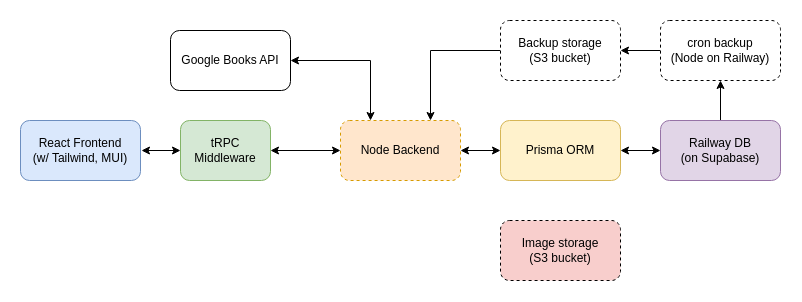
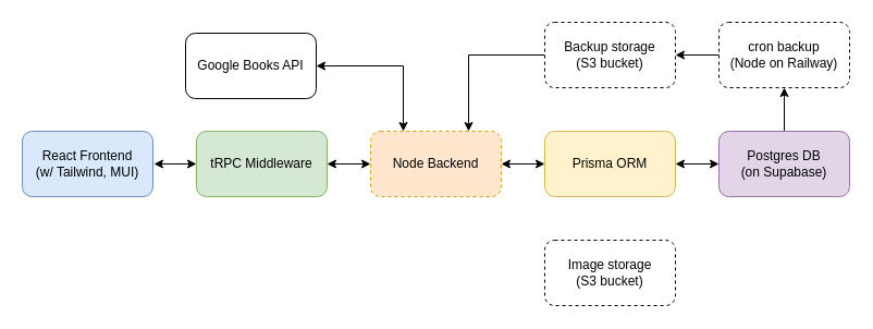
  <mxCell id="0" />
  <mxCell id="1" parent="0" />
  <mxCell id="2" style="edgeStyle=orthogonalEdgeStyle;rounded=0;orthogonalLoop=1;jettySize=auto;html=1;exitX=1;exitY=0.5;exitDx=0;exitDy=0;entryX=0;entryY=0.5;entryDx=0;entryDy=0;startArrow=classic;startFill=1;" edge="1" parent="1" source="3" target="4"><mxGeometry relative="1" as="geometry" /></mxCell>
  <mxCell id="3" value="&lt;div&gt;React Frontend&lt;/div&gt;&lt;div&gt;(w/ Tailwind, MUI)&lt;br&gt;&lt;/div&gt;" style="rounded=1;whiteSpace=wrap;html=1;fillColor=#dae8fc;strokeColor=#6c8ebf;perimeterSpacing=1;" vertex="1" parent="1"><mxGeometry x="20" y="120" width="120" height="60" as="geometry" /></mxCell>
- <mxCell id="4" value="tRPC Middleware" style="rounded=1;whiteSpace=wrap;html=1;fillColor=#d5e8d4;strokeColor=#82b366;glass=0;" vertex="1" parent="1"><mxGeometry x="180" y="120" width="90" height="60" as="geometry" /></mxCell>
+ <mxCell id="4" value="tRPC Middleware" style="rounded=1;whiteSpace=wrap;html=1;fillColor=#d5e8d4;strokeColor=#82b366;glass=0;" vertex="1" parent="1"><mxGeometry x="180" y="120" width="120" height="60" as="geometry" /></mxCell>
  <mxCell id="5" value="" style="edgeStyle=orthogonalEdgeStyle;rounded=0;orthogonalLoop=1;jettySize=auto;html=1;startArrow=classic;startFill=1;" edge="1" parent="1" source="8" target="4"><mxGeometry relative="1" as="geometry" /></mxCell>
  <mxCell id="6" style="edgeStyle=orthogonalEdgeStyle;rounded=0;orthogonalLoop=1;jettySize=auto;html=1;exitX=1;exitY=0.5;exitDx=0;exitDy=0;entryX=0;entryY=0.5;entryDx=0;entryDy=0;startArrow=classic;startFill=1;" edge="1" parent="1" source="8" target="10"><mxGeometry relative="1" as="geometry" /></mxCell>
  <mxCell id="7" style="edgeStyle=orthogonalEdgeStyle;rounded=0;orthogonalLoop=1;jettySize=auto;html=1;exitX=0.25;exitY=0;exitDx=0;exitDy=0;entryX=1;entryY=0.5;entryDx=0;entryDy=0;startArrow=classic;startFill=1;" edge="1" parent="1" source="8" target="18"><mxGeometry relative="1" as="geometry" /></mxCell>
  <mxCell id="8" value="Node Backend" style="rounded=1;whiteSpace=wrap;html=1;fillColor=#ffe6cc;strokeColor=#d79b00;glass=0;dashed=1;" vertex="1" parent="1"><mxGeometry x="340" y="120" width="120" height="60" as="geometry" /></mxCell>
  <mxCell id="9" style="edgeStyle=orthogonalEdgeStyle;rounded=0;orthogonalLoop=1;jettySize=auto;html=1;exitX=1;exitY=0.5;exitDx=0;exitDy=0;entryX=0;entryY=0.5;entryDx=0;entryDy=0;startArrow=classic;startFill=1;" edge="1" parent="1" source="10" target="12"><mxGeometry relative="1" as="geometry" /></mxCell>
  <mxCell id="10" value="Prisma ORM" style="rounded=1;whiteSpace=wrap;html=1;fillColor=#fff2cc;strokeColor=#d6b656;glass=0;" vertex="1" parent="1"><mxGeometry x="500" y="120" width="120" height="60" as="geometry" /></mxCell>
  <mxCell id="11" value="" style="edgeStyle=orthogonalEdgeStyle;rounded=0;orthogonalLoop=1;jettySize=auto;html=1;startArrow=none;startFill=0;" edge="1" parent="1" source="12" target="14"><mxGeometry relative="1" as="geometry" /></mxCell>
- <mxCell id="12" value="&lt;div&gt;Railway DB&lt;/div&gt;&lt;div&gt;(on Supabase)&lt;br&gt;&lt;/div&gt;" style="rounded=1;whiteSpace=wrap;html=1;glass=0;fillColor=#e1d5e7;strokeColor=#9673a6;" vertex="1" parent="1"><mxGeometry x="660" y="120" width="120" height="60" as="geometry" /></mxCell>
+ <mxCell id="12" value="&lt;div&gt;Postgres DB&lt;/div&gt;&lt;div&gt;(on Supabase)&lt;br&gt;&lt;/div&gt;" style="rounded=1;whiteSpace=wrap;html=1;glass=0;fillColor=#e1d5e7;strokeColor=#9673a6;" vertex="1" parent="1"><mxGeometry x="660" y="120" width="120" height="60" as="geometry" /></mxCell>
  <mxCell id="13" style="edgeStyle=orthogonalEdgeStyle;rounded=0;orthogonalLoop=1;jettySize=auto;html=1;exitX=0;exitY=0.5;exitDx=0;exitDy=0;entryX=1;entryY=0.5;entryDx=0;entryDy=0;startArrow=none;startFill=0;" edge="1" parent="1" source="14" target="16"><mxGeometry relative="1" as="geometry" /></mxCell>
  <mxCell id="14" value="&lt;div&gt;cron backup&lt;/div&gt;&lt;div&gt;(Node on Railway)&lt;br&gt;&lt;/div&gt;" style="rounded=1;whiteSpace=wrap;html=1;dashed=1;glass=0;" vertex="1" parent="1"><mxGeometry x="660" y="20" width="120" height="60" as="geometry" /></mxCell>
  <mxCell id="15" style="edgeStyle=orthogonalEdgeStyle;rounded=0;orthogonalLoop=1;jettySize=auto;html=1;exitX=0;exitY=0.5;exitDx=0;exitDy=0;entryX=0.75;entryY=0;entryDx=0;entryDy=0;startArrow=none;startFill=0;" edge="1" parent="1" source="16" target="8"><mxGeometry relative="1" as="geometry" /></mxCell>
  <mxCell id="16" value="&lt;div&gt;Backup storage&lt;/div&gt;&lt;div&gt;(S3 bucket)&lt;br&gt;&lt;/div&gt;" style="rounded=1;whiteSpace=wrap;html=1;dashed=1;glass=0;" vertex="1" parent="1"><mxGeometry x="500" y="20" width="120" height="60" as="geometry" /></mxCell>
- <mxCell id="17" value="&lt;div&gt;Image storage&lt;/div&gt;&lt;div&gt;(S3 bucket)&lt;br&gt;&lt;/div&gt;" style="rounded=1;whiteSpace=wrap;html=1;dashed=1;glass=0;fillColor=#f8cecc;" vertex="1" parent="1"><mxGeometry x="500" y="220" width="120" height="60" as="geometry" /></mxCell>
+ <mxCell id="17" value="&lt;div&gt;Image storage&lt;/div&gt;&lt;div&gt;(S3 bucket)&lt;br&gt;&lt;/div&gt;" style="rounded=1;whiteSpace=wrap;html=1;dashed=1;glass=0;" vertex="1" parent="1"><mxGeometry x="500" y="220" width="120" height="60" as="geometry" /></mxCell>
  <mxCell id="18" value="Google Books API" style="rounded=1;whiteSpace=wrap;html=1;glass=0;" vertex="1" parent="1"><mxGeometry x="170" y="30" width="120" height="60" as="geometry" /></mxCell>
